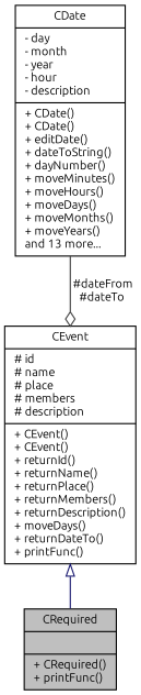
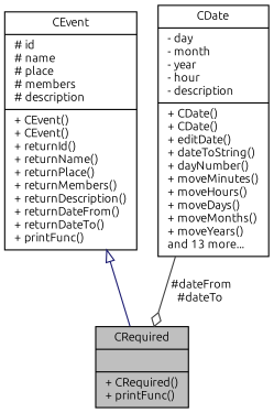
  digraph {
    fontname=Ubuntu
    node [color=black fillcolor=white fontname=Ubuntu fontsize=10 shape=record style=filled]
    edge [fontname=Ubuntu fontsize=10 labelfontname=Helvetica labelfontsize=10 style=solid]
    n1 [fillcolor=grey75 fontcolor=black height=0.2 label="{CRequired\n||+ CRequired()\l+ printFunc()\l}" width=0.4]
-   n2 [height=0.2 label="{CEvent\n|# id\l# name\l# place\l# members\l# description\l|+ CEvent()\l+ CEvent()\l+ returnId()\l+ returnName()\l+ returnPlace()\l+ returnMembers()\l+ returnDescription()\l+ moveDays()\l+ returnDateTo()\l+ printFunc()\l}" width=0.4]
+   n2 [height=0.2 label="{CEvent\n|# id\l# name\l# place\l# members\l# description\l|+ CEvent()\l+ CEvent()\l+ returnId()\l+ returnName()\l+ returnPlace()\l+ returnMembers()\l+ returnDescription()\l+ returnDateFrom()\l+ returnDateTo()\l+ printFunc()\l}" width=0.4]
    n3 [height=0.2 label="{CDate\n|- day\l- month\l- year\l- hour\l- description\l|+ CDate()\l+ CDate()\l+ editDate()\l+ dateToString()\l+ dayNumber()\l+ moveMinutes()\l+ moveHours()\l+ moveDays()\l+ moveMonths()\l+ moveYears()\land 13 more...\l}" width=0.4]
    n2 -> n1 [arrowtail=onormal color=midnightblue dir=back]
-   n3 -> n2 [arrowhead=odiamond color=grey25 label=" #dateFrom\n#dateTo"]
+   n3 -> n1 [arrowhead=odiamond color=grey25 label=" #dateFrom\n#dateTo"]
  }
